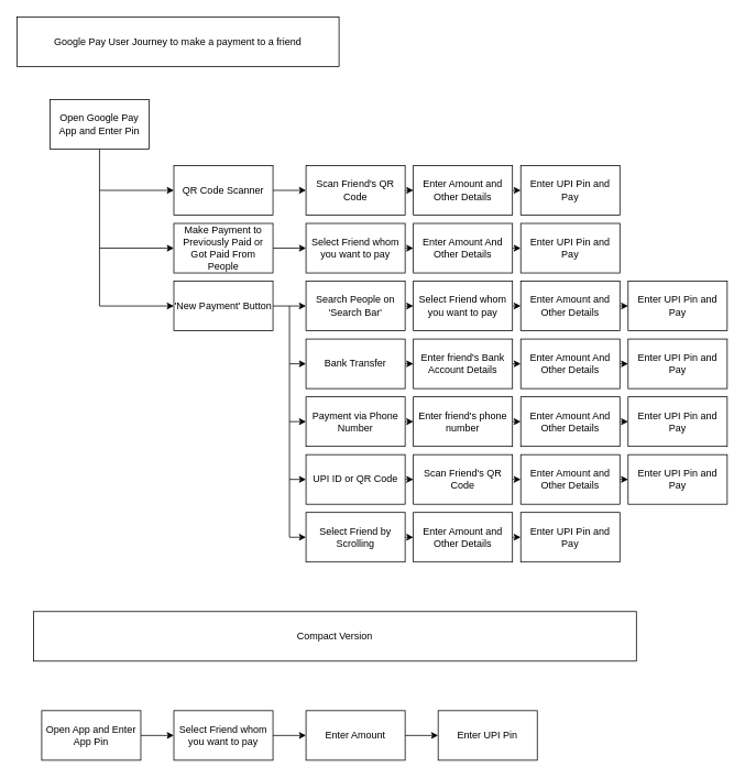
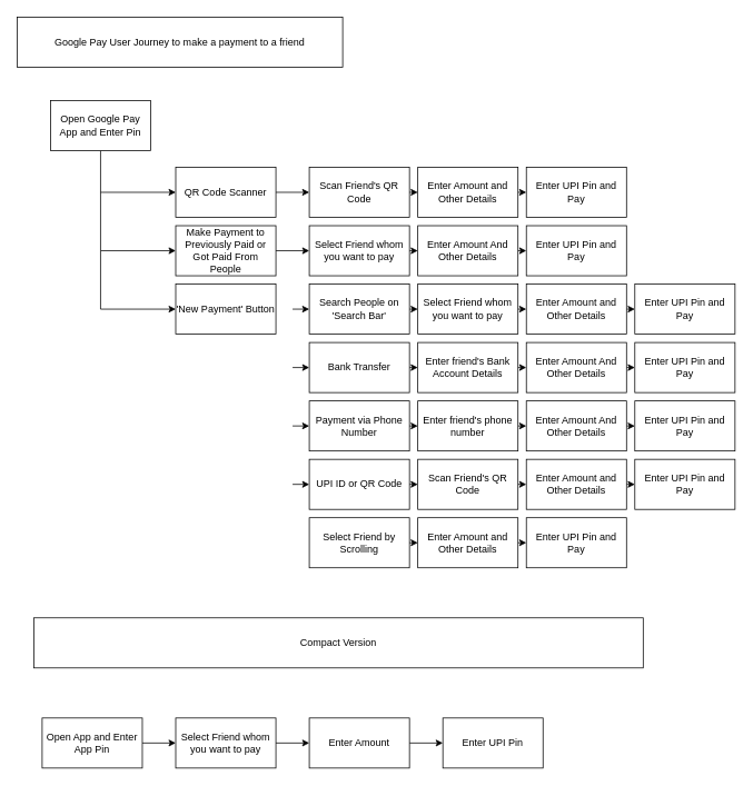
  <mxCell id="0" />
  <mxCell id="1" parent="0" />
  <mxCell id="2" value="Google Pay User Journey to make a payment to a friend" style="rounded=0;whiteSpace=wrap;html=1;" vertex="1" parent="1"><mxGeometry x="20" y="20" width="390" height="60" as="geometry" /></mxCell>
  <mxCell id="3" style="edgeStyle=orthogonalEdgeStyle;rounded=0;orthogonalLoop=1;jettySize=auto;html=1;exitX=0.5;exitY=1;exitDx=0;exitDy=0;entryX=0;entryY=0.5;entryDx=0;entryDy=0;" edge="1" parent="1" source="4" target="6"><mxGeometry relative="1" as="geometry"><Array as="points"><mxPoint x="120" y="230" /></Array></mxGeometry></mxCell>
  <mxCell id="4" value="Open Google Pay App and Enter Pin" style="rounded=0;whiteSpace=wrap;html=1;" vertex="1" parent="1"><mxGeometry x="60" y="120" width="120" height="60" as="geometry" /></mxCell>
  <mxCell id="5" style="edgeStyle=orthogonalEdgeStyle;rounded=0;orthogonalLoop=1;jettySize=auto;html=1;exitX=1;exitY=0.5;exitDx=0;exitDy=0;entryX=0;entryY=0.5;entryDx=0;entryDy=0;" edge="1" parent="1" source="6" target="22"><mxGeometry relative="1" as="geometry" /></mxCell>
  <mxCell id="6" value="QR Code Scanner" style="rounded=0;whiteSpace=wrap;html=1;" vertex="1" parent="1"><mxGeometry x="210" y="200" width="120" height="60" as="geometry" /></mxCell>
  <mxCell id="7" style="edgeStyle=orthogonalEdgeStyle;rounded=0;orthogonalLoop=1;jettySize=auto;html=1;exitX=1;exitY=0.5;exitDx=0;exitDy=0;entryX=0;entryY=0.5;entryDx=0;entryDy=0;" edge="1" parent="1" source="8" target="24"><mxGeometry relative="1" as="geometry" /></mxCell>
  <mxCell id="8" value="Make Payment to Previously Paid or Got Paid From People" style="rounded=0;whiteSpace=wrap;html=1;" vertex="1" parent="1"><mxGeometry x="210" y="270" width="120" height="60" as="geometry" /></mxCell>
- <mxCell id="9" style="edgeStyle=orthogonalEdgeStyle;rounded=0;orthogonalLoop=1;jettySize=auto;html=1;exitX=1;exitY=0.5;exitDx=0;exitDy=0;entryX=0;entryY=0.5;entryDx=0;entryDy=0;" edge="1" parent="1" source="10" target="20"><mxGeometry relative="1" as="geometry" /></mxCell>
  <mxCell id="10" value="'New Payment' Button" style="rounded=0;whiteSpace=wrap;html=1;" vertex="1" parent="1"><mxGeometry x="210" y="340" width="120" height="60" as="geometry" /></mxCell>
  <mxCell id="11" style="edgeStyle=orthogonalEdgeStyle;rounded=0;orthogonalLoop=1;jettySize=auto;html=1;exitX=1;exitY=0.5;exitDx=0;exitDy=0;entryX=0;entryY=0.5;entryDx=0;entryDy=0;" edge="1" parent="1" source="12" target="32"><mxGeometry relative="1" as="geometry" /></mxCell>
  <mxCell id="12" value="Search People on 'Search Bar'" style="rounded=0;whiteSpace=wrap;html=1;" vertex="1" parent="1"><mxGeometry x="370" y="340" width="120" height="60" as="geometry" /></mxCell>
  <mxCell id="13" style="edgeStyle=orthogonalEdgeStyle;rounded=0;orthogonalLoop=1;jettySize=auto;html=1;exitX=1;exitY=0.5;exitDx=0;exitDy=0;entryX=0;entryY=0.5;entryDx=0;entryDy=0;" edge="1" parent="1" source="14" target="37"><mxGeometry relative="1" as="geometry" /></mxCell>
  <mxCell id="14" value="Bank Transfer" style="rounded=0;whiteSpace=wrap;html=1;" vertex="1" parent="1"><mxGeometry x="370" y="410" width="120" height="60" as="geometry" /></mxCell>
  <mxCell id="15" style="edgeStyle=orthogonalEdgeStyle;rounded=0;orthogonalLoop=1;jettySize=auto;html=1;exitX=1;exitY=0.5;exitDx=0;exitDy=0;entryX=0;entryY=0.5;entryDx=0;entryDy=0;" edge="1" parent="1" source="16" target="42"><mxGeometry relative="1" as="geometry" /></mxCell>
  <mxCell id="16" value="Payment via Phone Number" style="rounded=0;whiteSpace=wrap;html=1;" vertex="1" parent="1"><mxGeometry x="370" y="480" width="120" height="60" as="geometry" /></mxCell>
  <mxCell id="17" style="edgeStyle=orthogonalEdgeStyle;rounded=0;orthogonalLoop=1;jettySize=auto;html=1;exitX=1;exitY=0.5;exitDx=0;exitDy=0;entryX=0;entryY=0.5;entryDx=0;entryDy=0;" edge="1" parent="1" source="18" target="47"><mxGeometry relative="1" as="geometry" /></mxCell>
  <mxCell id="18" value="UPI ID or QR Code" style="rounded=0;whiteSpace=wrap;html=1;" vertex="1" parent="1"><mxGeometry x="370" y="550" width="120" height="60" as="geometry" /></mxCell>
  <mxCell id="19" style="edgeStyle=orthogonalEdgeStyle;rounded=0;orthogonalLoop=1;jettySize=auto;html=1;exitX=1;exitY=0.5;exitDx=0;exitDy=0;entryX=0;entryY=0.5;entryDx=0;entryDy=0;" edge="1" parent="1" source="20" target="26"><mxGeometry relative="1" as="geometry" /></mxCell>
  <mxCell id="20" value="Select Friend by Scrolling" style="rounded=0;whiteSpace=wrap;html=1;" vertex="1" parent="1"><mxGeometry x="370" y="620" width="120" height="60" as="geometry" /></mxCell>
  <mxCell id="21" style="edgeStyle=orthogonalEdgeStyle;rounded=0;orthogonalLoop=1;jettySize=auto;html=1;exitX=1;exitY=0.5;exitDx=0;exitDy=0;entryX=0;entryY=0.5;entryDx=0;entryDy=0;" edge="1" parent="1" source="22" target="49"><mxGeometry relative="1" as="geometry" /></mxCell>
  <mxCell id="22" value="Scan Friend's QR Code" style="rounded=0;whiteSpace=wrap;html=1;" vertex="1" parent="1"><mxGeometry x="370" y="200" width="120" height="60" as="geometry" /></mxCell>
  <mxCell id="23" style="edgeStyle=orthogonalEdgeStyle;rounded=0;orthogonalLoop=1;jettySize=auto;html=1;exitX=1;exitY=0.5;exitDx=0;exitDy=0;entryX=0;entryY=0.5;entryDx=0;entryDy=0;" edge="1" parent="1" source="24" target="29"><mxGeometry relative="1" as="geometry" /></mxCell>
  <mxCell id="24" value="Select Friend whom you want to pay" style="rounded=0;whiteSpace=wrap;html=1;" vertex="1" parent="1"><mxGeometry x="370" y="270" width="120" height="60" as="geometry" /></mxCell>
  <mxCell id="25" style="edgeStyle=orthogonalEdgeStyle;rounded=0;orthogonalLoop=1;jettySize=auto;html=1;exitX=1;exitY=0.5;exitDx=0;exitDy=0;entryX=0;entryY=0.5;entryDx=0;entryDy=0;" edge="1" parent="1" source="26" target="53"><mxGeometry relative="1" as="geometry" /></mxCell>
  <mxCell id="26" value="Enter Amount and Other Details" style="rounded=0;whiteSpace=wrap;html=1;" vertex="1" parent="1"><mxGeometry x="500" y="620" width="120" height="60" as="geometry" /></mxCell>
  <mxCell id="27" value="Enter UPI Pin and Pay" style="rounded=0;whiteSpace=wrap;html=1;" vertex="1" parent="1"><mxGeometry x="630" y="200" width="120" height="60" as="geometry" /></mxCell>
  <mxCell id="28" style="edgeStyle=orthogonalEdgeStyle;rounded=0;orthogonalLoop=1;jettySize=auto;html=1;exitX=1;exitY=0.5;exitDx=0;exitDy=0;entryX=0;entryY=0.5;entryDx=0;entryDy=0;" edge="1" parent="1" source="29" target="30"><mxGeometry relative="1" as="geometry" /></mxCell>
  <mxCell id="29" value="Enter Amount And Other Details" style="rounded=0;whiteSpace=wrap;html=1;" vertex="1" parent="1"><mxGeometry x="500" y="270" width="120" height="60" as="geometry" /></mxCell>
  <mxCell id="30" value="Enter UPI Pin and Pay" style="rounded=0;whiteSpace=wrap;html=1;" vertex="1" parent="1"><mxGeometry x="630" y="270" width="120" height="60" as="geometry" /></mxCell>
  <mxCell id="31" style="edgeStyle=orthogonalEdgeStyle;rounded=0;orthogonalLoop=1;jettySize=auto;html=1;exitX=1;exitY=0.5;exitDx=0;exitDy=0;entryX=0;entryY=0.5;entryDx=0;entryDy=0;" edge="1" parent="1" source="32" target="34"><mxGeometry relative="1" as="geometry" /></mxCell>
  <mxCell id="32" value="Select Friend whom you want to pay" style="rounded=0;whiteSpace=wrap;html=1;" vertex="1" parent="1"><mxGeometry x="500" y="340" width="120" height="60" as="geometry" /></mxCell>
  <mxCell id="33" style="edgeStyle=orthogonalEdgeStyle;rounded=0;orthogonalLoop=1;jettySize=auto;html=1;exitX=1;exitY=0.5;exitDx=0;exitDy=0;entryX=0;entryY=0.5;entryDx=0;entryDy=0;" edge="1" parent="1" source="34" target="35"><mxGeometry relative="1" as="geometry" /></mxCell>
  <mxCell id="34" value="Enter Amount and Other Details" style="rounded=0;whiteSpace=wrap;html=1;" vertex="1" parent="1"><mxGeometry x="630" y="340" width="120" height="60" as="geometry" /></mxCell>
  <mxCell id="35" value="Enter UPI Pin and Pay" style="rounded=0;whiteSpace=wrap;html=1;" vertex="1" parent="1"><mxGeometry x="760" y="340" width="120" height="60" as="geometry" /></mxCell>
  <mxCell id="36" style="edgeStyle=orthogonalEdgeStyle;rounded=0;orthogonalLoop=1;jettySize=auto;html=1;exitX=1;exitY=0.5;exitDx=0;exitDy=0;entryX=0;entryY=0.5;entryDx=0;entryDy=0;" edge="1" parent="1" source="37" target="39"><mxGeometry relative="1" as="geometry" /></mxCell>
  <mxCell id="37" value="Enter friend's Bank Account Details" style="rounded=0;whiteSpace=wrap;html=1;" vertex="1" parent="1"><mxGeometry x="500" y="410" width="120" height="60" as="geometry" /></mxCell>
  <mxCell id="38" style="edgeStyle=orthogonalEdgeStyle;rounded=0;orthogonalLoop=1;jettySize=auto;html=1;exitX=1;exitY=0.5;exitDx=0;exitDy=0;entryX=0;entryY=0.5;entryDx=0;entryDy=0;" edge="1" parent="1" source="39" target="40"><mxGeometry relative="1" as="geometry" /></mxCell>
  <mxCell id="39" value="Enter Amount And Other Details" style="rounded=0;whiteSpace=wrap;html=1;" vertex="1" parent="1"><mxGeometry x="630" y="410" width="120" height="60" as="geometry" /></mxCell>
  <mxCell id="40" value="Enter UPI Pin and Pay" style="rounded=0;whiteSpace=wrap;html=1;" vertex="1" parent="1"><mxGeometry x="760" y="410" width="120" height="60" as="geometry" /></mxCell>
  <mxCell id="41" style="edgeStyle=orthogonalEdgeStyle;rounded=0;orthogonalLoop=1;jettySize=auto;html=1;exitX=1;exitY=0.5;exitDx=0;exitDy=0;entryX=0;entryY=0.5;entryDx=0;entryDy=0;" edge="1" parent="1" source="42" target="44"><mxGeometry relative="1" as="geometry" /></mxCell>
  <mxCell id="42" value="Enter friend's phone number" style="rounded=0;whiteSpace=wrap;html=1;" vertex="1" parent="1"><mxGeometry x="500" y="480" width="120" height="60" as="geometry" /></mxCell>
  <mxCell id="43" style="edgeStyle=orthogonalEdgeStyle;rounded=0;orthogonalLoop=1;jettySize=auto;html=1;exitX=1;exitY=0.5;exitDx=0;exitDy=0;entryX=0;entryY=0.5;entryDx=0;entryDy=0;" edge="1" parent="1" source="44" target="45"><mxGeometry relative="1" as="geometry" /></mxCell>
  <mxCell id="44" value="Enter Amount And Other Details" style="rounded=0;whiteSpace=wrap;html=1;" vertex="1" parent="1"><mxGeometry x="630" y="480" width="120" height="60" as="geometry" /></mxCell>
  <mxCell id="45" value="Enter UPI Pin and Pay" style="rounded=0;whiteSpace=wrap;html=1;" vertex="1" parent="1"><mxGeometry x="760" y="480" width="120" height="60" as="geometry" /></mxCell>
  <mxCell id="46" style="edgeStyle=orthogonalEdgeStyle;rounded=0;orthogonalLoop=1;jettySize=auto;html=1;exitX=1;exitY=0.5;exitDx=0;exitDy=0;entryX=0;entryY=0.5;entryDx=0;entryDy=0;" edge="1" parent="1" source="47" target="52"><mxGeometry relative="1" as="geometry" /></mxCell>
  <mxCell id="47" value="Scan Friend's QR Code" style="rounded=0;whiteSpace=wrap;html=1;" vertex="1" parent="1"><mxGeometry x="500" y="550" width="120" height="60" as="geometry" /></mxCell>
  <mxCell id="48" style="edgeStyle=orthogonalEdgeStyle;rounded=0;orthogonalLoop=1;jettySize=auto;html=1;exitX=1;exitY=0.5;exitDx=0;exitDy=0;entryX=0;entryY=0.5;entryDx=0;entryDy=0;" edge="1" parent="1" source="49" target="27"><mxGeometry relative="1" as="geometry" /></mxCell>
  <mxCell id="49" value="Enter Amount and Other Details" style="rounded=0;whiteSpace=wrap;html=1;" vertex="1" parent="1"><mxGeometry x="500" y="200" width="120" height="60" as="geometry" /></mxCell>
  <mxCell id="50" value="Enter UPI Pin and Pay" style="rounded=0;whiteSpace=wrap;html=1;" vertex="1" parent="1"><mxGeometry x="760" y="550" width="120" height="60" as="geometry" /></mxCell>
  <mxCell id="51" style="edgeStyle=orthogonalEdgeStyle;rounded=0;orthogonalLoop=1;jettySize=auto;html=1;exitX=1;exitY=0.5;exitDx=0;exitDy=0;entryX=0;entryY=0.5;entryDx=0;entryDy=0;" edge="1" parent="1" source="52" target="50"><mxGeometry relative="1" as="geometry" /></mxCell>
  <mxCell id="52" value="Enter Amount and Other Details" style="rounded=0;whiteSpace=wrap;html=1;" vertex="1" parent="1"><mxGeometry x="630" y="550" width="120" height="60" as="geometry" /></mxCell>
  <mxCell id="53" value="Enter UPI Pin and Pay" style="rounded=0;whiteSpace=wrap;html=1;" vertex="1" parent="1"><mxGeometry x="630" y="620" width="120" height="60" as="geometry" /></mxCell>
  <mxCell id="54" value="" style="endArrow=none;html=1;" edge="1" parent="1"><mxGeometry width="50" height="50" relative="1" as="geometry"><mxPoint x="120" y="300" as="sourcePoint" /><mxPoint x="120" y="230" as="targetPoint" /></mxGeometry></mxCell>
  <mxCell id="55" value="" style="endArrow=classic;html=1;entryX=0;entryY=0.5;entryDx=0;entryDy=0;" edge="1" parent="1" target="8"><mxGeometry width="50" height="50" relative="1" as="geometry"><mxPoint x="120" y="300" as="sourcePoint" /><mxPoint x="460" y="220" as="targetPoint" /></mxGeometry></mxCell>
  <mxCell id="56" value="" style="endArrow=none;html=1;" edge="1" parent="1"><mxGeometry width="50" height="50" relative="1" as="geometry"><mxPoint x="120" y="370" as="sourcePoint" /><mxPoint x="120" y="300" as="targetPoint" /></mxGeometry></mxCell>
  <mxCell id="57" value="" style="endArrow=classic;html=1;entryX=0;entryY=0.5;entryDx=0;entryDy=0;" edge="1" parent="1" target="10"><mxGeometry width="50" height="50" relative="1" as="geometry"><mxPoint x="120" y="370" as="sourcePoint" /><mxPoint x="460" y="220" as="targetPoint" /></mxGeometry></mxCell>
  <mxCell id="58" value="" style="endArrow=classic;html=1;entryX=0;entryY=0.5;entryDx=0;entryDy=0;" edge="1" parent="1" target="14"><mxGeometry width="50" height="50" relative="1" as="geometry"><mxPoint x="350" y="440" as="sourcePoint" /><mxPoint x="570" y="420" as="targetPoint" /></mxGeometry></mxCell>
  <mxCell id="59" value="" style="endArrow=classic;html=1;entryX=0;entryY=0.5;entryDx=0;entryDy=0;" edge="1" parent="1" target="12"><mxGeometry width="50" height="50" relative="1" as="geometry"><mxPoint x="350" y="370" as="sourcePoint" /><mxPoint x="570" y="420" as="targetPoint" /></mxGeometry></mxCell>
  <mxCell id="60" value="" style="endArrow=classic;html=1;entryX=0;entryY=0.5;entryDx=0;entryDy=0;" edge="1" parent="1" target="16"><mxGeometry width="50" height="50" relative="1" as="geometry"><mxPoint x="350" y="510" as="sourcePoint" /><mxPoint x="380" y="450" as="targetPoint" /></mxGeometry></mxCell>
  <mxCell id="61" value="" style="endArrow=classic;html=1;" edge="1" parent="1"><mxGeometry width="50" height="50" relative="1" as="geometry"><mxPoint x="350" y="580" as="sourcePoint" /><mxPoint x="370" y="580" as="targetPoint" /></mxGeometry></mxCell>
  <mxCell id="62" value="Compact Version" style="rounded=0;whiteSpace=wrap;html=1;" vertex="1" parent="1"><mxGeometry x="40" y="740" width="730" height="60" as="geometry" /></mxCell>
  <mxCell id="63" style="edgeStyle=orthogonalEdgeStyle;rounded=0;orthogonalLoop=1;jettySize=auto;html=1;exitX=1;exitY=0.5;exitDx=0;exitDy=0;entryX=0;entryY=0.5;entryDx=0;entryDy=0;" edge="1" parent="1" source="64" target="66"><mxGeometry relative="1" as="geometry" /></mxCell>
  <mxCell id="64" value="Open App and Enter App Pin" style="rounded=0;whiteSpace=wrap;html=1;" vertex="1" parent="1"><mxGeometry x="50" y="860" width="120" height="60" as="geometry" /></mxCell>
  <mxCell id="65" style="edgeStyle=orthogonalEdgeStyle;rounded=0;orthogonalLoop=1;jettySize=auto;html=1;exitX=1;exitY=0.5;exitDx=0;exitDy=0;entryX=0;entryY=0.5;entryDx=0;entryDy=0;" edge="1" parent="1" source="66" target="68"><mxGeometry relative="1" as="geometry" /></mxCell>
  <mxCell id="66" value="Select Friend whom you want to pay" style="rounded=0;whiteSpace=wrap;html=1;" vertex="1" parent="1"><mxGeometry x="210" y="860" width="120" height="60" as="geometry" /></mxCell>
  <mxCell id="67" style="edgeStyle=orthogonalEdgeStyle;rounded=0;orthogonalLoop=1;jettySize=auto;html=1;exitX=1;exitY=0.5;exitDx=0;exitDy=0;entryX=0;entryY=0.5;entryDx=0;entryDy=0;" edge="1" parent="1" source="68" target="69"><mxGeometry relative="1" as="geometry" /></mxCell>
  <mxCell id="68" value="Enter Amount" style="rounded=0;whiteSpace=wrap;html=1;" vertex="1" parent="1"><mxGeometry x="370" y="860" width="120" height="60" as="geometry" /></mxCell>
  <mxCell id="69" value="Enter UPI Pin" style="rounded=0;whiteSpace=wrap;html=1;" vertex="1" parent="1"><mxGeometry x="530" y="860" width="120" height="60" as="geometry" /></mxCell>
